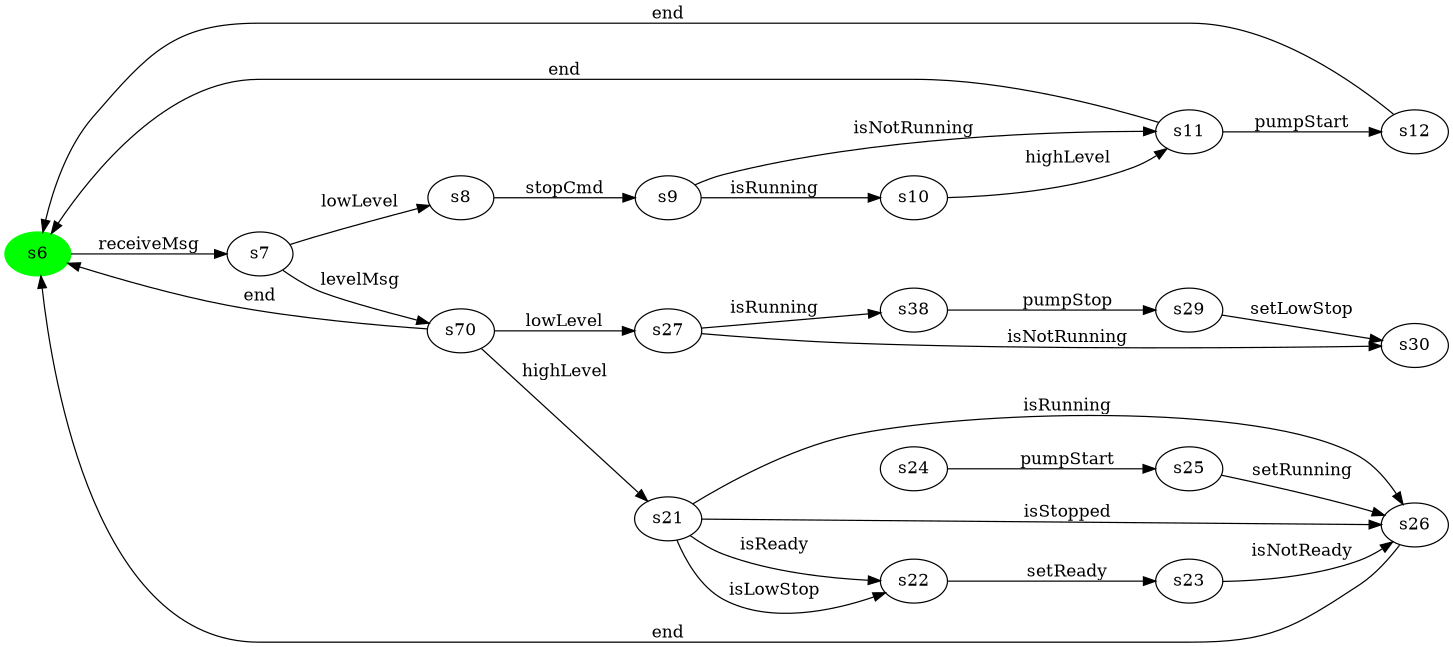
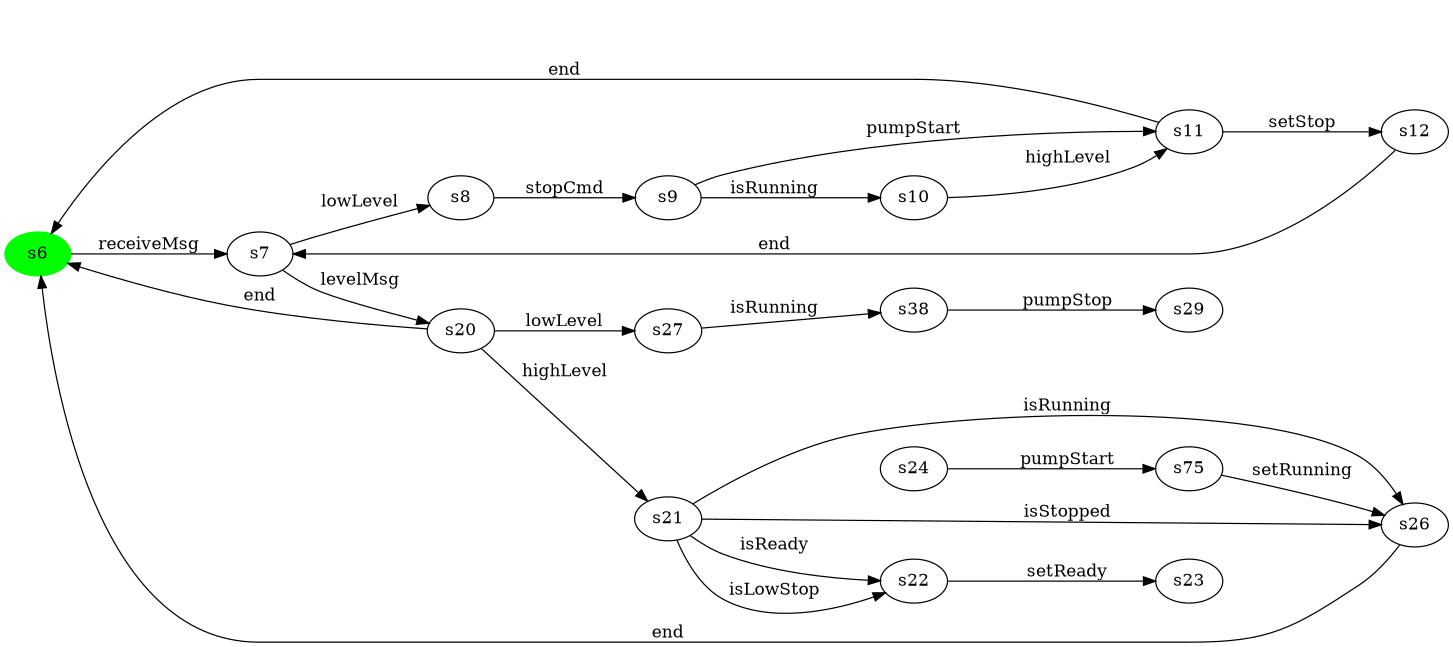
  digraph {
    rankdir=LR
    n1 [color=green label=s6 style=filled]
    n2 [label=s7]
-   n3 [label=s70]
+   n3 [label=s20]
    n4 [label=s8]
    n5 [label=s27]
    n6 [label=s21]
    n7 [label=s9]
-   n8 [label=s30]
    n9 [label=s38]
    n10 [label=s22]
    n11 [label=s26]
    n12 [label=s10]
    n13 [label=s11]
    n14 [label=s12]
    n15 [label=s29]
    n16 [label=s23]
    n17 [label=s24]
-   n18 [label=s25]
+   n18 [label=s75]
    n1 -> n2 [label=" receiveMsg "]
    n2 -> n3 [label=" levelMsg "]
    n2 -> n4 [label=" lowLevel "]
    n3 -> n1 [label=" end "]
    n3 -> n5 [label=" lowLevel "]
    n3 -> n6 [label=" highLevel "]
    n4 -> n7 [label=" stopCmd "]
-   n5 -> n8 [label=" isNotRunning "]
    n5 -> n9 [label=" isRunning "]
    n6 -> n10 [label=" isReady "]
    n6 -> n10 [label=" isLowStop "]
    n6 -> n11 [label=" isStopped "]
    n6 -> n11 [label=" isRunning "]
    n7 -> n12 [label=" isRunning "]
-   n7 -> n13 [label=" isNotRunning "]
+   n7 -> n13 [label=" pumpStart "]
    n9 -> n15 [label=" pumpStop "]
    n10 -> n16 [label=" setReady "]
    n11 -> n1 [label=" end "]
    n12 -> n13 [label=" highLevel "]
    n13 -> n1 [label=" end "]
-   n13 -> n14 [label=" pumpStart "]
-   n14 -> n1 [label=" end "]
-   n15 -> n8 [label=" setLowStop "]
-   n16 -> n11 [label=" isNotReady "]
+   n13 -> n14 [label=" setStop "]
+   n14 -> n2 [label=" end "]
    n17 -> n18 [label=" pumpStart "]
    n18 -> n11 [label=" setRunning "]
  }
